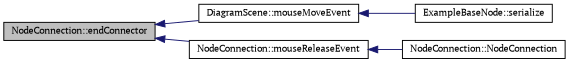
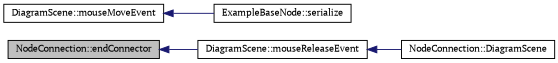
  digraph {
    fontname="PT Serif"
    rankdir=LR
    node [color=black fillcolor=white fontname="PT Serif" fontsize=10 shape=record style=filled]
    edge [color=midnightblue dir=back fontname="PT Serif" fontsize=10 labelfontname=Helvetica labelfontsize=10 style=solid]
    n1 [fillcolor=grey75 fontcolor=black height=0.2 label="NodeConnection::endConnector" width=0.4]
    n2 [height=0.2 label="DiagramScene::mouseMoveEvent" width=0.4]
-   n3 [height=0.2 label="NodeConnection::mouseReleaseEvent" width=0.4]
+   n3 [height=0.2 label="DiagramScene::mouseReleaseEvent" width=0.4]
    n4 [height=0.2 label="ExampleBaseNode::serialize" width=0.4]
-   n5 [height=0.2 label="NodeConnection::NodeConnection" width=0.4]
-   n1 -> n2
+   n5 [height=0.2 label="NodeConnection::DiagramScene" width=0.4]
    n1 -> n3
    n2 -> n4
    n3 -> n5
  }
